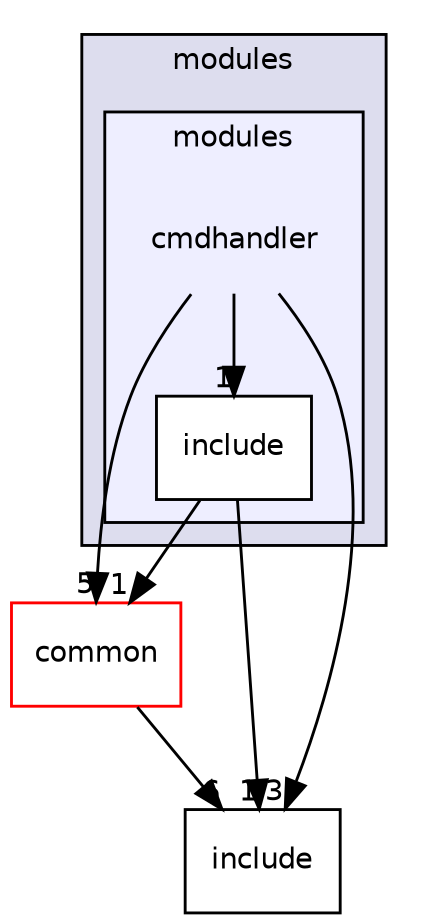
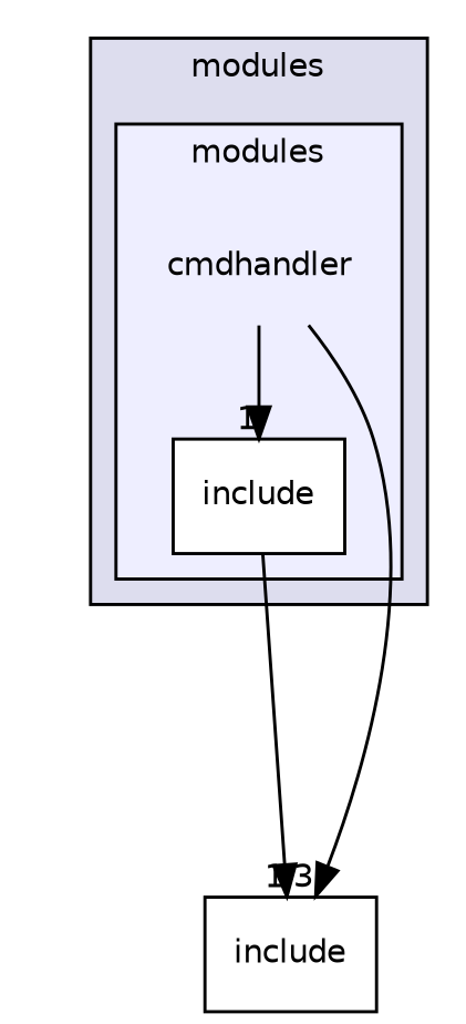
  digraph {
    compound=true
    node [fontname=Helvetica fontsize=10 shape=box]
    edge [headlabel=1 labeldistance=1.5 labelfontname=Helvetica labelfontsize=10]
    n1 [label=cmdhandler shape=plaintext]
    n2 [color=black fillcolor=white label=include style=filled]
-   n3 [color=red fillcolor=white label=common style=filled]
    n4 [label=include]
    subgraph cluster_1 {
      bgcolor="#ddddee"
      fontname=Helvetica
      fontsize=10
      label=modules
      pencolor=black
      subgraph cluster_2 {
        bgcolor="#eeeeff"
        fontname=Helvetica
        fontsize=10
        pencolor=black
        n1
        n2
      }
    }
    n1 -> n2
-   n1 -> n3 [headlabel=5]
    n1 -> n4 [headlabel=3]
-   n2 -> n3
    n2 -> n4
-   n3 -> n4 [headlabel=6]
  }
